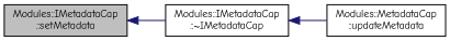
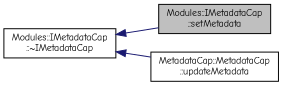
  digraph {
    fontname="Comic Neue"
    rankdir=LR
    node [color=black fillcolor=white fontname="Comic Neue" fontsize=10 shape=record style=filled]
    edge [color=midnightblue dir=back fontname="Comic Neue" fontsize=10 labelfontname=Helvetica labelfontsize=10 style=solid]
    n1 [fillcolor=grey75 fontcolor=black height=0.2 label="Modules::IMetadataCap\l::setMetadata" width=0.4]
    n2 [height=0.2 label="Modules::IMetadataCap\l::~IMetadataCap" width=0.4]
-   n3 [height=0.2 label="Modules::MetadataCap\l::updateMetadata" width=0.4]
-   n1 -> n2
+   n3 [height=0.2 label="MetadataCap::MetadataCap\l::updateMetadata" width=0.4]
+   n2 -> n1
    n2 -> n3
  }
